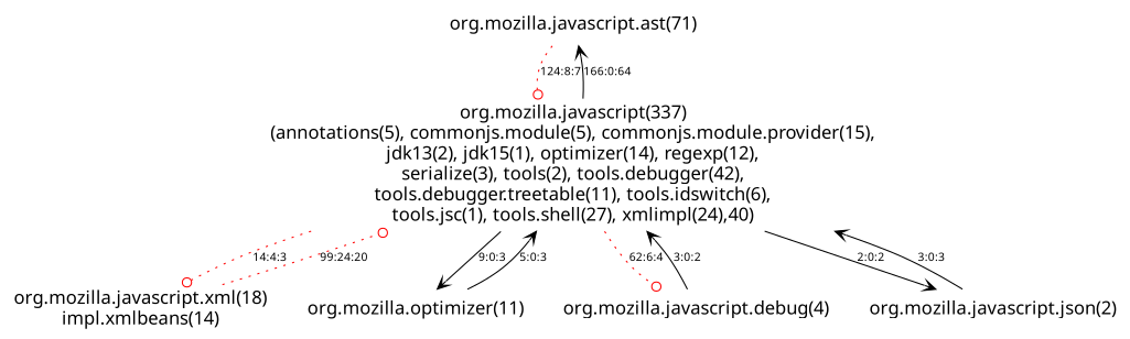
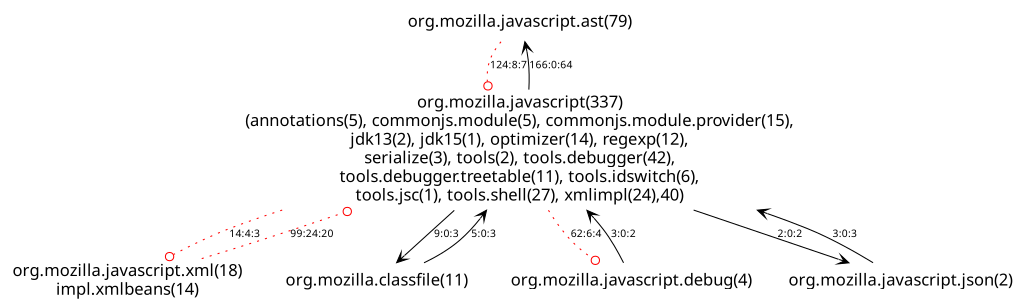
  digraph {
    node [fontname=Skia fontsize=16 shape=plaintext]
    edge [arrowhead=vee color=black fontname=Skia fontsize=10]
-   n1 [label="org.mozilla.javascript.ast(71)"]
+   n1 [label="org.mozilla.javascript.ast(79)"]
    n2 [label="org.mozilla.javascript(337)\n(annotations(5), commonjs.module(5), commonjs.module.provider(15),\njdk13(2), jdk15(1), optimizer(14), regexp(12),\nserialize(3), tools(2), tools.debugger(42),\ntools.debugger.treetable(11), tools.idswitch(6),\ntools.jsc(1), tools.shell(27), xmlimpl(24),40)"]
    n3 [label="org.mozilla.javascript.xml(18)\nimpl.xmlbeans(14)"]
-   n4 [label="org.mozilla.optimizer(11)"]
+   n4 [label="org.mozilla.classfile(11)"]
    n5 [label="org.mozilla.javascript.debug(4)"]
    n6 [label="org.mozilla.javascript.json(2)"]
    n1 -> n2 [arrowhead=odot color=red label="124:8:7" style=dotted]
    n2 -> n1 [label="166:0:64"]
    n2 -> n3 [arrowhead=odot color=red label="14:4:3" style=dotted]
    n2 -> n4 [label="9:0:3"]
    n2 -> n5 [arrowhead=odot color=red label="62:6:4" style=dotted]
    n2 -> n6 [label="2:0:2"]
    n3 -> n2 [arrowhead=odot color=red label="99:24:20" style=dotted]
    n4 -> n2 [label="5:0:3"]
    n5 -> n2 [label="3:0:2"]
    n6 -> n2 [label="3:0:3"]
  }
